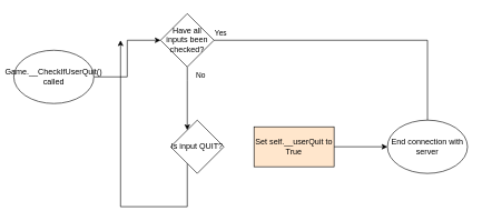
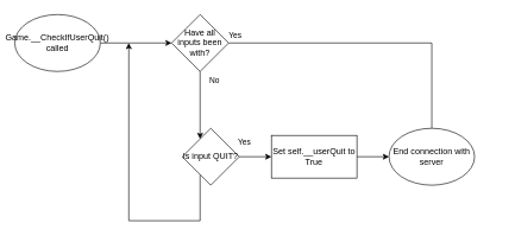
  <mxCell id="0" />
  <mxCell id="1" parent="0" />
  <mxCell id="2" value="" style="edgeStyle=orthogonalEdgeStyle;rounded=0;orthogonalLoop=1;jettySize=auto;html=1;" edge="1" parent="1" source="3" target="6"><mxGeometry relative="1" as="geometry" /></mxCell>
- <mxCell id="3" value="Game.__CheckIfUserQuit() called" style="ellipse;whiteSpace=wrap;html=1;" vertex="1" parent="1"><mxGeometry x="20" y="75" width="120" height="80" as="geometry" /></mxCell>
+ <mxCell id="3" value="Game.__CheckIfUserQuit() called" style="ellipse;whiteSpace=wrap;html=1;" vertex="1" parent="1"><mxGeometry x="20" y="20" width="120" height="80" as="geometry" /></mxCell>
  <mxCell id="4" value="No" style="edgeStyle=orthogonalEdgeStyle;rounded=0;orthogonalLoop=1;jettySize=auto;html=1;" edge="1" parent="1" source="6" target="9"><mxGeometry x="-0.75" y="20" relative="1" as="geometry"><Array as="points"><mxPoint x="280" y="120" /><mxPoint x="280" y="120" /></Array><mxPoint as="offset" /></mxGeometry></mxCell>
  <mxCell id="5" value="Yes" style="edgeStyle=orthogonalEdgeStyle;rounded=0;orthogonalLoop=1;jettySize=auto;html=1;endArrow=none;" edge="1" parent="1" source="6" target="12"><mxGeometry x="-0.955" y="10" relative="1" as="geometry"><mxPoint as="offset" /></mxGeometry></mxCell>
- <mxCell id="6" value="Have all inputs been checked?" style="rhombus;whiteSpace=wrap;html=1;" vertex="1" parent="1"><mxGeometry x="240" y="20" width="80" height="80" as="geometry" /></mxCell>
+ <mxCell id="6" value="Have all inputs been with?" style="rhombus;whiteSpace=wrap;html=1;" vertex="1" parent="1"><mxGeometry x="240" y="20" width="80" height="80" as="geometry" /></mxCell>
+ <mxCell id="7" value="Yes" style="edgeStyle=orthogonalEdgeStyle;rounded=0;orthogonalLoop=1;jettySize=auto;html=1;" edge="1" parent="1" source="9" target="11"><mxGeometry x="-0.667" y="20" relative="1" as="geometry"><mxPoint as="offset" /></mxGeometry></mxCell>
  <mxCell id="8" value="No" style="edgeStyle=orthogonalEdgeStyle;rounded=0;orthogonalLoop=1;jettySize=auto;html=1;" edge="1" parent="1" source="9"><mxGeometry x="-1" y="20" relative="1" as="geometry"><mxPoint x="180" y="60" as="targetPoint" /><Array as="points"><mxPoint x="280" y="310" /><mxPoint x="180" y="310" /></Array><mxPoint as="offset" /></mxGeometry></mxCell>
  <mxCell id="9" value="Is input QUIT?" style="rhombus;whiteSpace=wrap;html=1;" vertex="1" parent="1"><mxGeometry x="255" y="180" width="80" height="80" as="geometry" /></mxCell>
  <mxCell id="10" value="" style="edgeStyle=orthogonalEdgeStyle;rounded=0;orthogonalLoop=1;jettySize=auto;html=1;" edge="1" parent="1" source="11" target="12"><mxGeometry relative="1" as="geometry" /></mxCell>
- <mxCell id="11" value="Set self.__userQuit to True" style="whiteSpace=wrap;html=1;fillColor=#ffe6cc;" vertex="1" parent="1"><mxGeometry x="380" y="190" width="120" height="60" as="geometry" /></mxCell>
- <mxCell id="12" value="End connection with server" style="ellipse;whiteSpace=wrap;html=1;" vertex="1" parent="1"><mxGeometry x="580" y="180" width="120" height="80" as="geometry" /></mxCell>
+ <mxCell id="11" value="Set self.__userQuit to True" style="whiteSpace=wrap;html=1;" vertex="1" parent="1"><mxGeometry x="380" y="190" width="120" height="60" as="geometry" /></mxCell>
+ <mxCell id="12" value="End connection with server" style="ellipse;whiteSpace=wrap;html=1;" vertex="1" parent="1"><mxGeometry x="545" y="180" width="120" height="80" as="geometry" /></mxCell>
